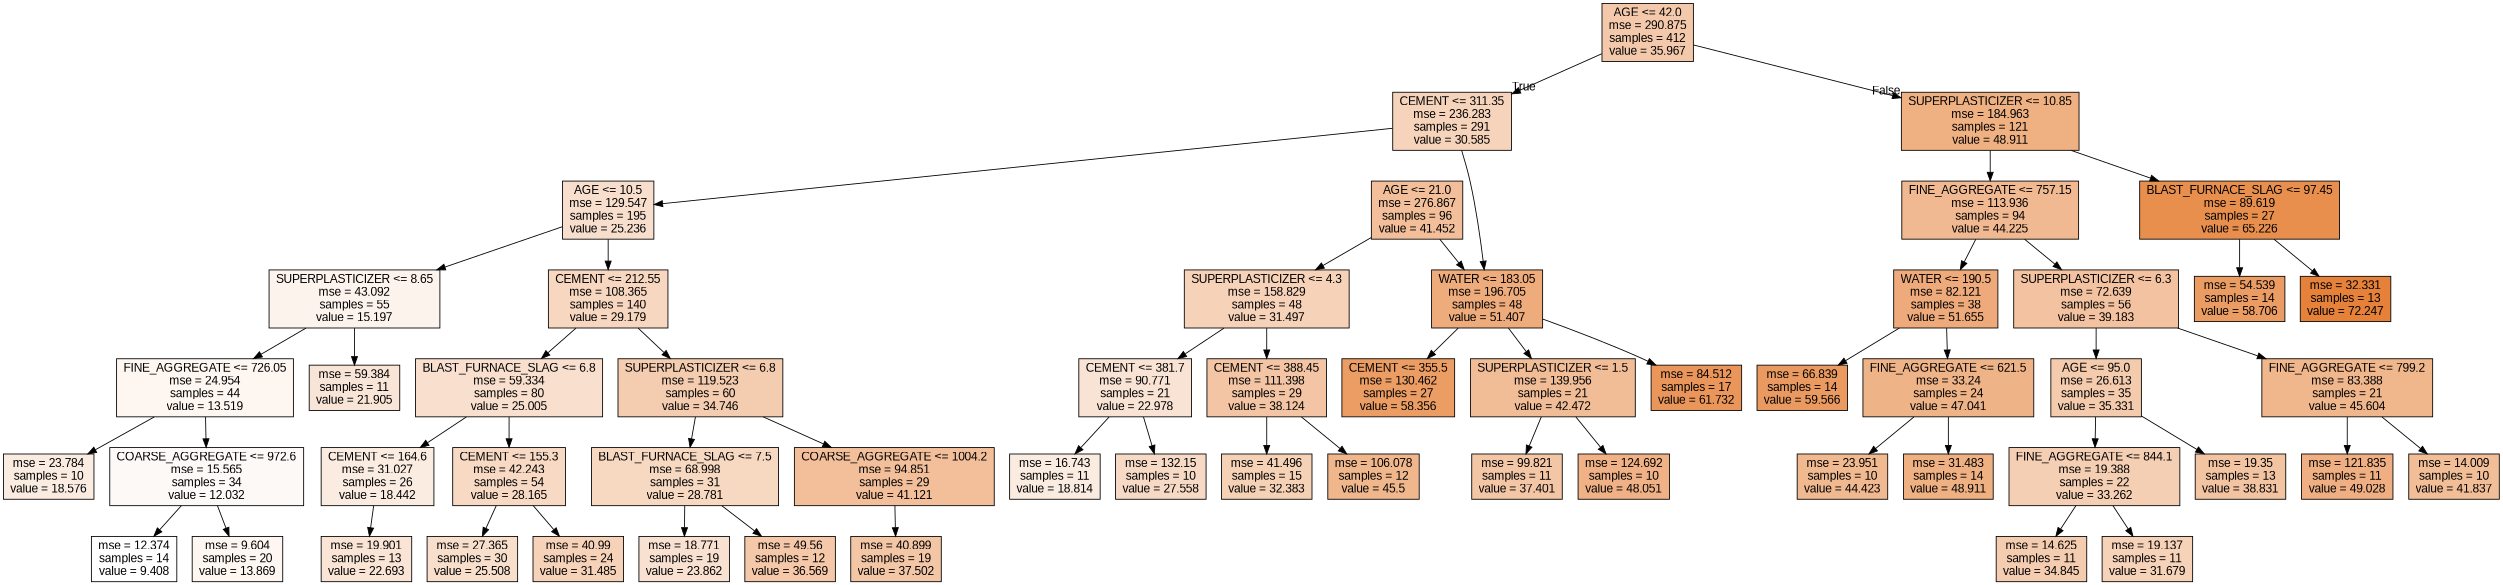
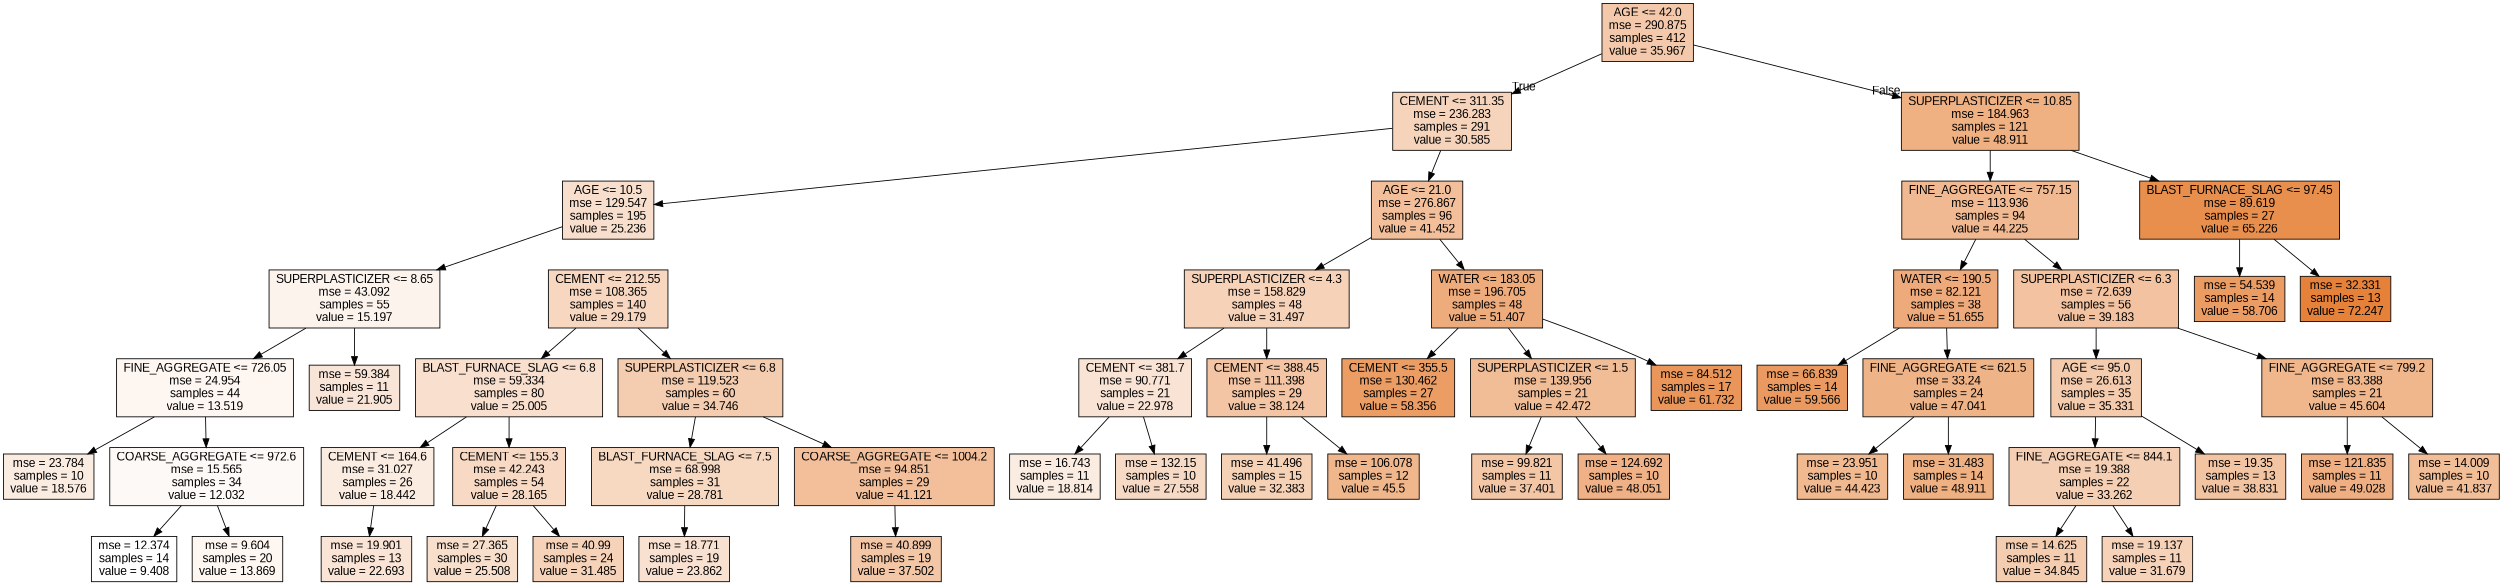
  digraph {
    fontname="Liberation Sans"
    node [color=black fillcolor="#e581395a" fontname="Liberation Sans" shape=box style=filled]
    edge [fontname="Liberation Sans"]
    n1 [fillcolor="#e581396c" label="AGE <= 42.0\nmse = 290.875\nsamples = 412\nvalue = 35.967"]
    n2 [fillcolor="#e5813956" label="CEMENT <= 311.35\nmse = 236.283\nsamples = 291\nvalue = 30.585"]
    n3 [fillcolor="#e58139a0" label="SUPERPLASTICIZER <= 10.85\nmse = 184.963\nsamples = 121\nvalue = 48.911"]
    n4 [fillcolor="#e5813940" label="AGE <= 10.5\nmse = 129.547\nsamples = 195\nvalue = 25.236"]
    n5 [fillcolor="#e5813982" label="AGE <= 21.0\nmse = 276.867\nsamples = 96\nvalue = 41.452"]
    n6 [fillcolor="#e581398d" label="FINE_AGGREGATE <= 757.15\nmse = 113.936\nsamples = 94\nvalue = 44.225"]
    n7 [fillcolor="#e58139e3" label="BLAST_FURNACE_SLAG <= 97.45\nmse = 89.619\nsamples = 27\nvalue = 65.226"]
    n8 [fillcolor="#e5813917" label="SUPERPLASTICIZER <= 8.65\nmse = 43.092\nsamples = 55\nvalue = 15.197"]
    n9 [fillcolor="#e5813950" label="CEMENT <= 212.55\nmse = 108.365\nsamples = 140\nvalue = 29.179"]
    n10 [label="SUPERPLASTICIZER <= 4.3\nmse = 158.829\nsamples = 48\nvalue = 31.497"]
    n11 [fillcolor="#e58139aa" label="WATER <= 183.05\nmse = 196.705\nsamples = 48\nvalue = 51.407"]
    n12 [fillcolor="#e5813911" label="FINE_AGGREGATE <= 726.05\nmse = 24.954\nsamples = 44\nvalue = 13.519"]
    n13 [fillcolor="#e5813933" label="mse = 59.384\nsamples = 11\nvalue = 21.905"]
    n14 [fillcolor="#e581393f" label="BLAST_FURNACE_SLAG <= 6.8\nmse = 59.334\nsamples = 80\nvalue = 25.005"]
    n15 [fillcolor="#e5813967" label="SUPERPLASTICIZER <= 6.8\nmse = 119.523\nsamples = 60\nvalue = 34.746"]
    n16 [fillcolor="#e5813925" label="mse = 23.784\nsamples = 10\nvalue = 18.576"]
    n17 [fillcolor="#e581390b" label="COARSE_AGGREGATE <= 972.6\nmse = 15.565\nsamples = 34\nvalue = 12.032"]
    n18 [fillcolor="#e5813900" label="mse = 12.374\nsamples = 14\nvalue = 9.408"]
    n19 [fillcolor="#e5813912" label="mse = 9.604\nsamples = 20\nvalue = 13.869"]
    n20 [fillcolor="#e5813925" label="CEMENT <= 164.6\nmse = 31.027\nsamples = 26\nvalue = 18.442"]
    n21 [fillcolor="#e581394c" label="CEMENT <= 155.3\nmse = 42.243\nsamples = 54\nvalue = 28.165"]
    n22 [fillcolor="#e581394f" label="BLAST_FURNACE_SLAG <= 7.5\nmse = 68.998\nsamples = 31\nvalue = 28.781"]
    n23 [fillcolor="#e5813981" label="COARSE_AGGREGATE <= 1004.2\nmse = 94.851\nsamples = 29\nvalue = 41.121"]
    n24 [fillcolor="#e5813936" label="mse = 19.901\nsamples = 13\nvalue = 22.693"]
    n25 [fillcolor="#e5813941" label="mse = 27.365\nsamples = 30\nvalue = 25.508"]
    n26 [label="mse = 40.99\nsamples = 24\nvalue = 31.485"]
    n27 [fillcolor="#e581393b" label="mse = 18.771\nsamples = 19\nvalue = 23.862"]
-   n28 [fillcolor="#e581396e" label="mse = 49.56\nsamples = 12\nvalue = 36.569"]
    n29 [fillcolor="#e5813972" label="mse = 40.899\nsamples = 19\nvalue = 37.502"]
    n30 [fillcolor="#e5813937" label="CEMENT <= 381.7\nmse = 90.771\nsamples = 21\nvalue = 22.978"]
    n31 [fillcolor="#e5813975" label="CEMENT <= 388.45\nmse = 111.398\nsamples = 29\nvalue = 38.124"]
    n32 [fillcolor="#e58139c7" label="CEMENT <= 355.5\nmse = 130.462\nsamples = 27\nvalue = 58.356"]
    n33 [fillcolor="#e5813986" label="SUPERPLASTICIZER <= 1.5\nmse = 139.956\nsamples = 21\nvalue = 42.472"]
    n34 [fillcolor="#e58139d4" label="mse = 84.512\nsamples = 17\nvalue = 61.732"]
    n35 [fillcolor="#e5813926" label="mse = 16.743\nsamples = 11\nvalue = 18.814"]
    n36 [fillcolor="#e581394a" label="mse = 132.15\nsamples = 10\nvalue = 27.558"]
    n37 [fillcolor="#e581395d" label="mse = 41.496\nsamples = 15\nvalue = 32.383"]
    n38 [fillcolor="#e5813992" label="mse = 106.078\nsamples = 12\nvalue = 45.5"]
    n39 [fillcolor="#e5813972" label="mse = 99.821\nsamples = 11\nvalue = 37.401"]
    n40 [fillcolor="#e581399d" label="mse = 124.692\nsamples = 10\nvalue = 48.051"]
    n41 [fillcolor="#e58139ab" label="WATER <= 190.5\nmse = 82.121\nsamples = 38\nvalue = 51.655"]
    n42 [fillcolor="#e5813979" label="SUPERPLASTICIZER <= 6.3\nmse = 72.639\nsamples = 56\nvalue = 39.183"]
    n43 [fillcolor="#e58139c8" label="mse = 54.539\nsamples = 14\nvalue = 58.706"]
    n44 [fillcolor="#e58139ff" label="mse = 32.331\nsamples = 13\nvalue = 72.247"]
    n45 [fillcolor="#e58139cc" label="mse = 66.839\nsamples = 14\nvalue = 59.566"]
    n46 [fillcolor="#e5813999" label="FINE_AGGREGATE <= 621.5\nmse = 33.24\nsamples = 24\nvalue = 47.041"]
    n47 [fillcolor="#e5813969" label="AGE <= 95.0\nmse = 26.613\nsamples = 35\nvalue = 35.331"]
    n48 [fillcolor="#e5813993" label="FINE_AGGREGATE <= 799.2\nmse = 83.388\nsamples = 21\nvalue = 45.604"]
    n49 [fillcolor="#e581398e" label="mse = 23.951\nsamples = 10\nvalue = 44.423"]
    n50 [fillcolor="#e58139a0" label="mse = 31.483\nsamples = 14\nvalue = 48.911"]
    n51 [fillcolor="#e5813961" label="FINE_AGGREGATE <= 844.1\nmse = 19.388\nsamples = 22\nvalue = 33.262"]
    n52 [fillcolor="#e5813977" label="mse = 19.35\nsamples = 13\nvalue = 38.831"]
    n53 [fillcolor="#e58139a1" label="mse = 121.835\nsamples = 11\nvalue = 49.028"]
    n54 [fillcolor="#e5813984" label="mse = 14.009\nsamples = 10\nvalue = 41.837"]
    n55 [fillcolor="#e5813967" label="mse = 14.625\nsamples = 11\nvalue = 34.845"]
    n56 [label="mse = 19.137\nsamples = 11\nvalue = 31.679"]
    n1 -> n2 [headlabel=True labelangle=45 labeldistance=2.5]
    n1 -> n3 [headlabel=False labelangle=-45 labeldistance=2.5]
    n2 -> n4
-   n2 -> n11
+   n2 -> n5
    n3 -> n6
    n3 -> n7
    n4 -> n8
-   n4 -> n9
    n5 -> n10
    n5 -> n11
    n6 -> n41
    n6 -> n42
    n7 -> n43
    n7 -> n44
    n8 -> n12
    n8 -> n13
    n9 -> n14
    n9 -> n15
    n10 -> n30
    n10 -> n31
    n11 -> n32
    n11 -> n33
    n11 -> n34
    n12 -> n16
    n12 -> n17
    n14 -> n20
    n14 -> n21
    n15 -> n22
    n15 -> n23
    n17 -> n18
    n17 -> n19
    n20 -> n24
    n21 -> n25
    n21 -> n26
    n22 -> n27
-   n22 -> n28
    n23 -> n29
    n30 -> n35
    n30 -> n36
    n31 -> n37
    n31 -> n38
    n33 -> n39
    n33 -> n40
    n41 -> n45
    n41 -> n46
    n42 -> n47
    n42 -> n48
    n46 -> n49
    n46 -> n50
    n47 -> n51
    n47 -> n52
    n48 -> n53
    n48 -> n54
    n51 -> n55
    n51 -> n56
  }
